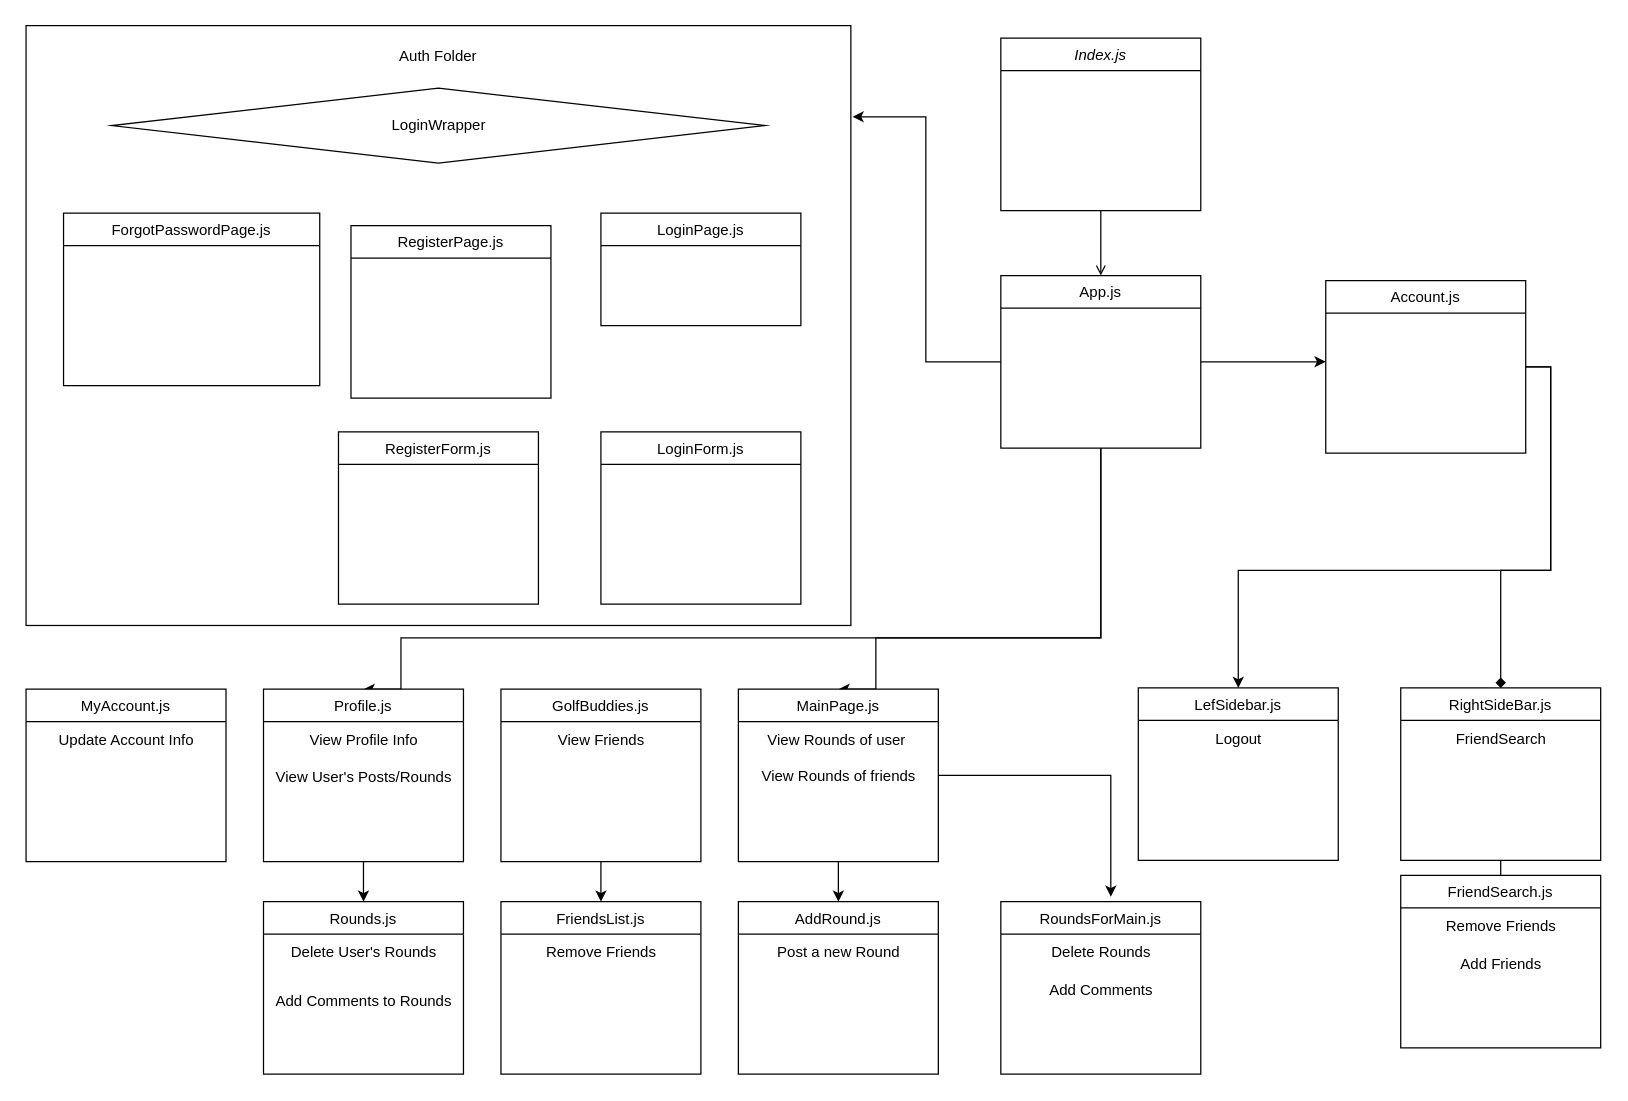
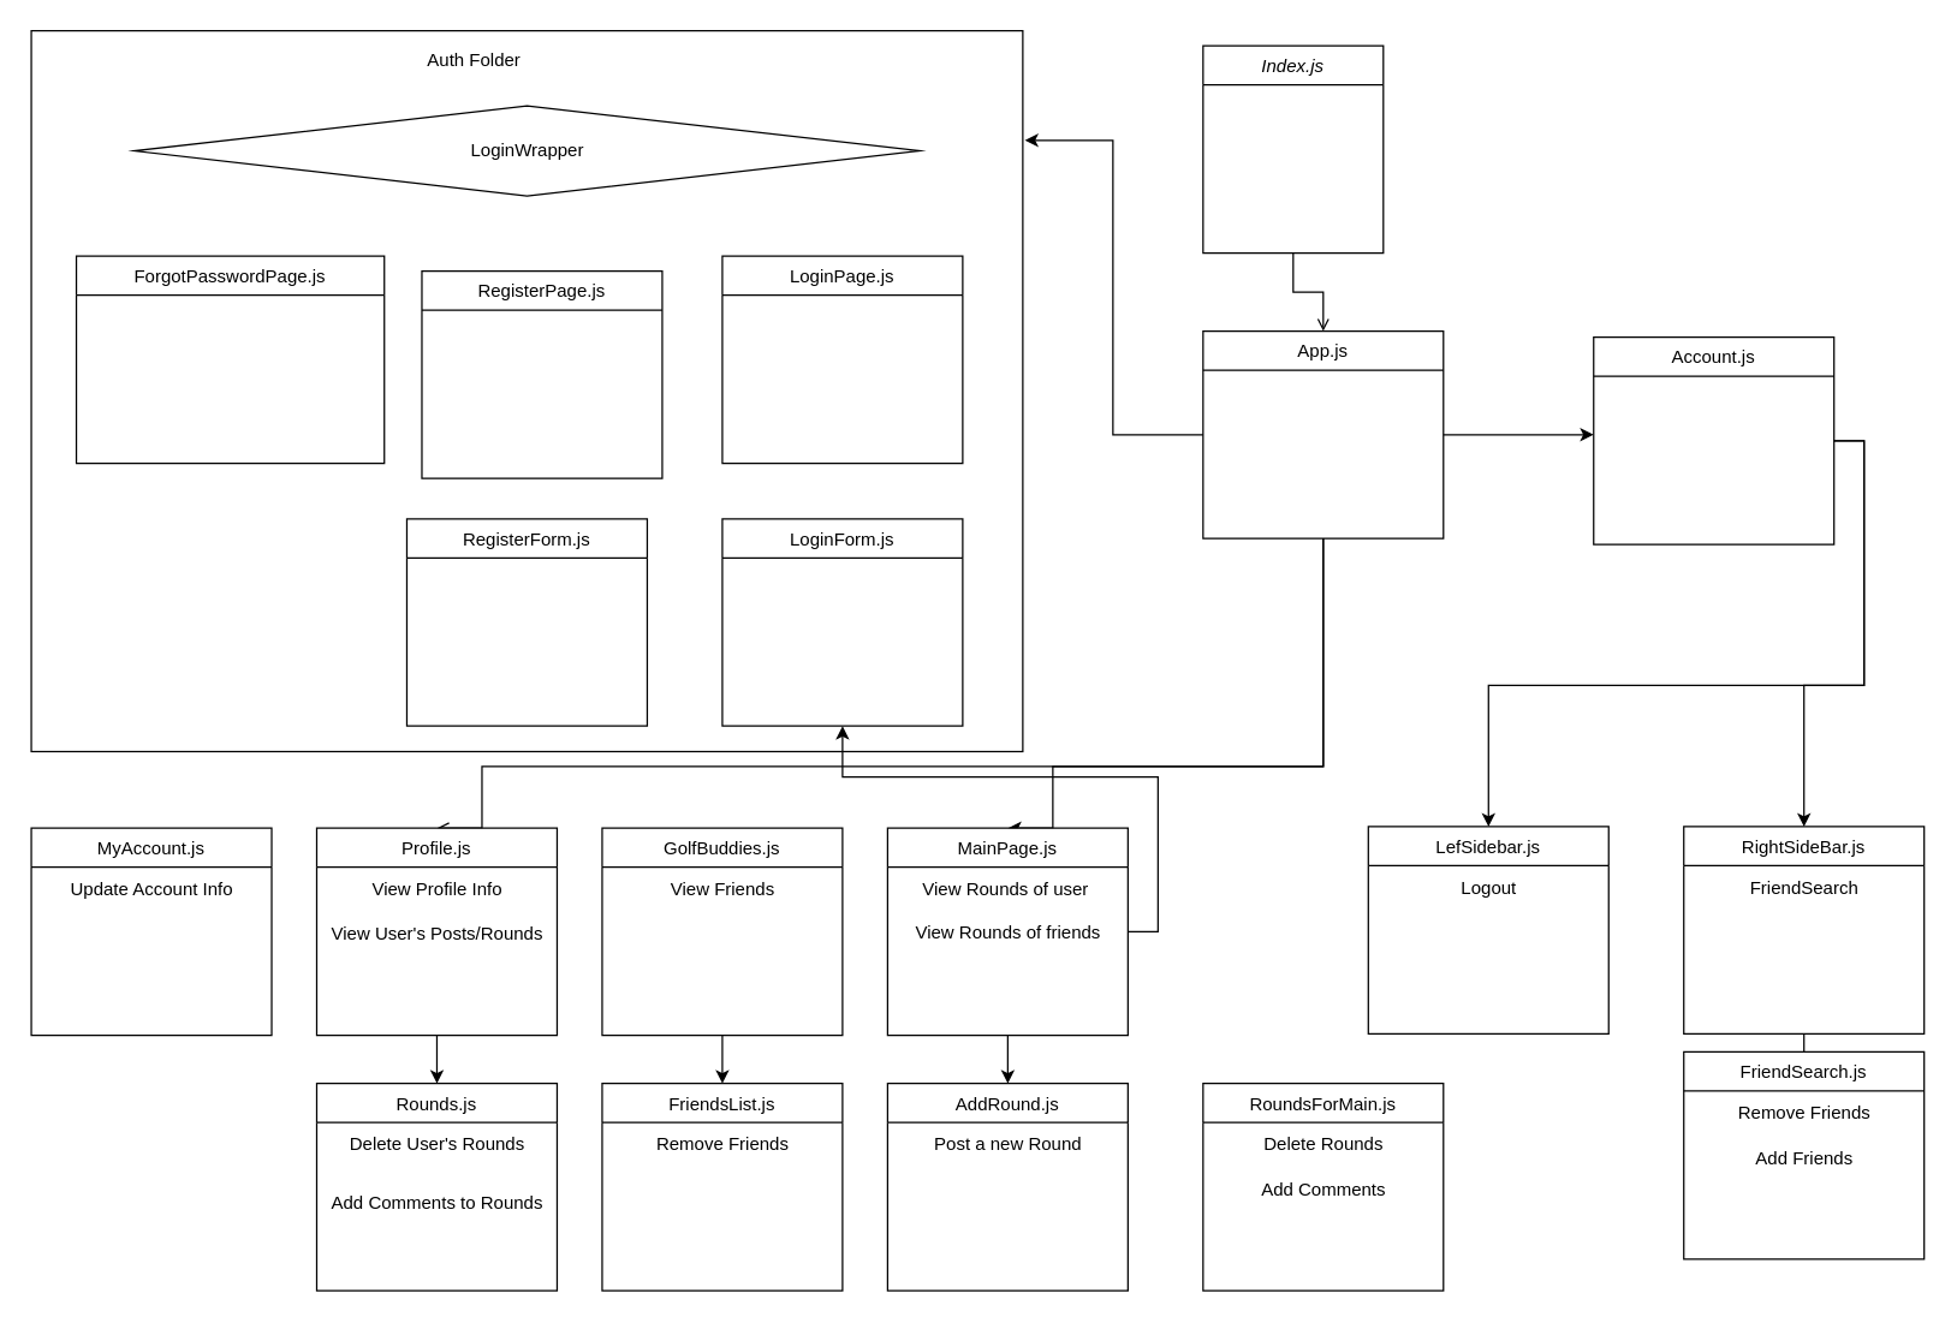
  <mxCell id="0" />
  <mxCell id="1" parent="0" />
  <mxCell id="2" value="" style="rounded=0;whiteSpace=wrap;html=1;" parent="1" vertex="1"><mxGeometry x="20" y="20" width="660" height="480" as="geometry" /></mxCell>
  <mxCell id="3" style="edgeStyle=orthogonalEdgeStyle;rounded=0;orthogonalLoop=1;jettySize=auto;html=1;exitX=0.5;exitY=1;exitDx=0;exitDy=0;entryX=0.5;entryY=0;entryDx=0;entryDy=0;endArrow=open;" parent="1" source="4" target="9" edge="1"><mxGeometry relative="1" as="geometry" /></mxCell>
- <mxCell id="4" value="Index.js" style="swimlane;fontStyle=2;align=center;verticalAlign=top;childLayout=stackLayout;horizontal=1;startSize=26;horizontalStack=0;resizeParent=1;resizeLast=0;collapsible=1;marginBottom=0;rounded=0;shadow=0;strokeWidth=1;" parent="1" vertex="1"><mxGeometry x="800" y="30" width="160" height="138" as="geometry"><mxRectangle x="230" y="140" width="160" height="26" as="alternateBounds" /></mxGeometry></mxCell>
+ <mxCell id="4" value="Index.js" style="swimlane;fontStyle=2;align=center;verticalAlign=top;childLayout=stackLayout;horizontal=1;startSize=26;horizontalStack=0;resizeParent=1;resizeLast=0;collapsible=1;marginBottom=0;rounded=0;shadow=0;strokeWidth=1;" parent="1" vertex="1"><mxGeometry x="800" y="30" width="120" height="138" as="geometry"><mxRectangle x="230" y="140" width="160" height="26" as="alternateBounds" /></mxGeometry></mxCell>
  <mxCell id="5" style="edgeStyle=orthogonalEdgeStyle;rounded=0;orthogonalLoop=1;jettySize=auto;html=1;exitX=0;exitY=0.5;exitDx=0;exitDy=0;entryX=1.002;entryY=0.152;entryDx=0;entryDy=0;entryPerimeter=0;" parent="1" source="9" target="2" edge="1"><mxGeometry relative="1" as="geometry" /></mxCell>
- <mxCell id="6" style="edgeStyle=orthogonalEdgeStyle;rounded=0;orthogonalLoop=1;jettySize=auto;html=1;exitX=0.5;exitY=1;exitDx=0;exitDy=0;entryX=0.5;entryY=0;entryDx=0;entryDy=0;" parent="1" source="9" target="15" edge="1"><mxGeometry relative="1" as="geometry"><Array as="points"><mxPoint x="880" y="510" /><mxPoint x="320" y="510" /></Array></mxGeometry></mxCell>
+ <mxCell id="6" style="edgeStyle=orthogonalEdgeStyle;rounded=0;orthogonalLoop=1;jettySize=auto;html=1;exitX=0.5;exitY=1;exitDx=0;exitDy=0;entryX=0.5;entryY=0;entryDx=0;entryDy=0;endArrow=open;" parent="1" source="9" target="15" edge="1"><mxGeometry relative="1" as="geometry"><Array as="points"><mxPoint x="880" y="510" /><mxPoint x="320" y="510" /></Array></mxGeometry></mxCell>
  <mxCell id="7" style="edgeStyle=orthogonalEdgeStyle;rounded=0;orthogonalLoop=1;jettySize=auto;html=1;exitX=0.5;exitY=1;exitDx=0;exitDy=0;entryX=0.5;entryY=0;entryDx=0;entryDy=0;" parent="1" source="9" target="35" edge="1"><mxGeometry relative="1" as="geometry"><Array as="points"><mxPoint x="880" y="510" /><mxPoint x="700" y="510" /></Array></mxGeometry></mxCell>
  <mxCell id="8" style="edgeStyle=orthogonalEdgeStyle;rounded=0;orthogonalLoop=1;jettySize=auto;html=1;exitX=1;exitY=0.5;exitDx=0;exitDy=0;" parent="1" source="9" edge="1"><mxGeometry relative="1" as="geometry"><mxPoint x="1060" y="289" as="targetPoint" /></mxGeometry></mxCell>
  <mxCell id="9" value="App.js" style="swimlane;fontStyle=0;align=center;verticalAlign=top;childLayout=stackLayout;horizontal=1;startSize=26;horizontalStack=0;resizeParent=1;resizeLast=0;collapsible=1;marginBottom=0;rounded=0;shadow=0;strokeWidth=1;" parent="1" vertex="1"><mxGeometry x="800" y="220" width="160" height="138" as="geometry"><mxRectangle x="130" y="380" width="160" height="26" as="alternateBounds" /></mxGeometry></mxCell>
  <mxCell id="10" value="ForgotPasswordPage.js" style="swimlane;fontStyle=0;align=center;verticalAlign=top;childLayout=stackLayout;horizontal=1;startSize=26;horizontalStack=0;resizeParent=1;resizeLast=0;collapsible=1;marginBottom=0;rounded=0;shadow=0;strokeWidth=1;" parent="1" vertex="1"><mxGeometry x="50" y="170" width="205" height="138" as="geometry"><mxRectangle x="130" y="380" width="160" height="26" as="alternateBounds" /></mxGeometry></mxCell>
  <mxCell id="11" style="edgeStyle=orthogonalEdgeStyle;rounded=0;orthogonalLoop=1;jettySize=auto;html=1;exitX=1;exitY=0.5;exitDx=0;exitDy=0;entryX=0.5;entryY=0;entryDx=0;entryDy=0;" parent="1" source="13" target="23" edge="1"><mxGeometry relative="1" as="geometry" /></mxCell>
- <mxCell id="12" style="edgeStyle=orthogonalEdgeStyle;rounded=0;orthogonalLoop=1;jettySize=auto;html=1;exitX=1;exitY=0.5;exitDx=0;exitDy=0;entryX=0.5;entryY=0;entryDx=0;entryDy=0;endArrow=diamond;" parent="1" source="13" target="26" edge="1"><mxGeometry relative="1" as="geometry" /></mxCell>
+ <mxCell id="12" style="edgeStyle=orthogonalEdgeStyle;rounded=0;orthogonalLoop=1;jettySize=auto;html=1;exitX=1;exitY=0.5;exitDx=0;exitDy=0;entryX=0.5;entryY=0;entryDx=0;entryDy=0;" parent="1" source="13" target="26" edge="1"><mxGeometry relative="1" as="geometry" /></mxCell>
  <mxCell id="13" value="Account.js" style="swimlane;fontStyle=0;align=center;verticalAlign=top;childLayout=stackLayout;horizontal=1;startSize=26;horizontalStack=0;resizeParent=1;resizeLast=0;collapsible=1;marginBottom=0;rounded=0;shadow=0;strokeWidth=1;" parent="1" vertex="1"><mxGeometry x="1060" y="224" width="160" height="138" as="geometry"><mxRectangle x="130" y="380" width="160" height="26" as="alternateBounds" /></mxGeometry></mxCell>
  <mxCell id="14" style="edgeStyle=orthogonalEdgeStyle;rounded=0;orthogonalLoop=1;jettySize=auto;html=1;exitX=0.5;exitY=1;exitDx=0;exitDy=0;entryX=0.5;entryY=0;entryDx=0;entryDy=0;" parent="1" source="15" target="47" edge="1"><mxGeometry relative="1" as="geometry" /></mxCell>
  <mxCell id="15" value="Profile.js" style="swimlane;fontStyle=0;align=center;verticalAlign=top;childLayout=stackLayout;horizontal=1;startSize=26;horizontalStack=0;resizeParent=1;resizeLast=0;collapsible=1;marginBottom=0;rounded=0;shadow=0;strokeWidth=1;" parent="1" vertex="1"><mxGeometry x="210" y="551" width="160" height="138" as="geometry"><mxRectangle x="130" y="380" width="160" height="26" as="alternateBounds" /></mxGeometry></mxCell>
  <mxCell id="16" value="View Profile Info" style="text;html=1;align=center;verticalAlign=middle;resizable=0;points=[];autosize=1;strokeColor=none;fillColor=none;" parent="15" vertex="1"><mxGeometry y="26" width="160" height="30" as="geometry" /></mxCell>
  <mxCell id="17" value="View User's Posts/Rounds" style="text;html=1;align=center;verticalAlign=middle;resizable=0;points=[];autosize=1;strokeColor=none;fillColor=none;" parent="15" vertex="1"><mxGeometry y="56" width="160" height="30" as="geometry" /></mxCell>
  <mxCell id="18" value="RegisterPage.js" style="swimlane;fontStyle=0;align=center;verticalAlign=top;childLayout=stackLayout;horizontal=1;startSize=26;horizontalStack=0;resizeParent=1;resizeLast=0;collapsible=1;marginBottom=0;rounded=0;shadow=0;strokeWidth=1;" parent="1" vertex="1"><mxGeometry x="280" y="180" width="160" height="138" as="geometry"><mxRectangle x="130" y="380" width="160" height="26" as="alternateBounds" /></mxGeometry></mxCell>
- <mxCell id="19" value="LoginPage.js" style="swimlane;fontStyle=0;align=center;verticalAlign=top;childLayout=stackLayout;horizontal=1;startSize=26;horizontalStack=0;resizeParent=1;resizeLast=0;collapsible=1;marginBottom=0;rounded=0;shadow=0;strokeWidth=1;" parent="1" vertex="1"><mxGeometry x="480" y="170" width="160" height="90" as="geometry"><mxRectangle x="130" y="380" width="160" height="26" as="alternateBounds" /></mxGeometry></mxCell>
+ <mxCell id="19" value="LoginPage.js" style="swimlane;fontStyle=0;align=center;verticalAlign=top;childLayout=stackLayout;horizontal=1;startSize=26;horizontalStack=0;resizeParent=1;resizeLast=0;collapsible=1;marginBottom=0;rounded=0;shadow=0;strokeWidth=1;" parent="1" vertex="1"><mxGeometry x="480" y="170" width="160" height="138" as="geometry"><mxRectangle x="130" y="380" width="160" height="26" as="alternateBounds" /></mxGeometry></mxCell>
  <mxCell id="20" value="RegisterForm.js" style="swimlane;fontStyle=0;align=center;verticalAlign=top;childLayout=stackLayout;horizontal=1;startSize=26;horizontalStack=0;resizeParent=1;resizeLast=0;collapsible=1;marginBottom=0;rounded=0;shadow=0;strokeWidth=1;" parent="1" vertex="1"><mxGeometry x="270" y="345" width="160" height="138" as="geometry"><mxRectangle x="130" y="380" width="160" height="26" as="alternateBounds" /></mxGeometry></mxCell>
  <mxCell id="21" value="LoginForm.js" style="swimlane;fontStyle=0;align=center;verticalAlign=top;childLayout=stackLayout;horizontal=1;startSize=26;horizontalStack=0;resizeParent=1;resizeLast=0;collapsible=1;marginBottom=0;rounded=0;shadow=0;strokeWidth=1;" parent="1" vertex="1"><mxGeometry x="480" y="345" width="160" height="138" as="geometry"><mxRectangle x="130" y="380" width="160" height="26" as="alternateBounds" /></mxGeometry></mxCell>
  <mxCell id="22" value="LoginWrapper" style="rhombus;whiteSpace=wrap;html=1;" parent="1" vertex="1"><mxGeometry x="88.5" y="70" width="523" height="60" as="geometry" /></mxCell>
  <mxCell id="23" value="LefSidebar.js" style="swimlane;fontStyle=0;align=center;verticalAlign=top;childLayout=stackLayout;horizontal=1;startSize=26;horizontalStack=0;resizeParent=1;resizeLast=0;collapsible=1;marginBottom=0;rounded=0;shadow=0;strokeWidth=1;" parent="1" vertex="1"><mxGeometry x="910" y="550" width="160" height="138" as="geometry"><mxRectangle x="130" y="380" width="160" height="26" as="alternateBounds" /></mxGeometry></mxCell>
  <mxCell id="24" value="Logout" style="text;html=1;align=center;verticalAlign=middle;resizable=0;points=[];autosize=1;strokeColor=none;fillColor=none;" parent="23" vertex="1"><mxGeometry y="26" width="160" height="30" as="geometry" /></mxCell>
  <mxCell id="25" style="edgeStyle=orthogonalEdgeStyle;rounded=0;orthogonalLoop=1;jettySize=auto;html=1;exitX=0.5;exitY=1;exitDx=0;exitDy=0;entryX=0.5;entryY=0;entryDx=0;entryDy=0;" parent="1" source="26" edge="1"><mxGeometry relative="1" as="geometry"><mxPoint x="1200" y="720" as="targetPoint" /></mxGeometry></mxCell>
  <mxCell id="26" value="RightSideBar.js" style="swimlane;fontStyle=0;align=center;verticalAlign=top;childLayout=stackLayout;horizontal=1;startSize=26;horizontalStack=0;resizeParent=1;resizeLast=0;collapsible=1;marginBottom=0;rounded=0;shadow=0;strokeWidth=1;" parent="1" vertex="1"><mxGeometry x="1120" y="550" width="160" height="138" as="geometry"><mxRectangle x="130" y="380" width="160" height="26" as="alternateBounds" /></mxGeometry></mxCell>
  <mxCell id="27" value="FriendSearch" style="text;html=1;align=center;verticalAlign=middle;resizable=0;points=[];autosize=1;strokeColor=none;fillColor=none;" parent="26" vertex="1"><mxGeometry y="26" width="160" height="30" as="geometry" /></mxCell>
  <mxCell id="28" style="edgeStyle=orthogonalEdgeStyle;rounded=0;orthogonalLoop=1;jettySize=auto;html=1;exitX=0.5;exitY=1;exitDx=0;exitDy=0;entryX=0.5;entryY=0;entryDx=0;entryDy=0;" parent="1" source="29" target="45" edge="1"><mxGeometry relative="1" as="geometry" /></mxCell>
  <mxCell id="29" value="GolfBuddies.js" style="swimlane;fontStyle=0;align=center;verticalAlign=top;childLayout=stackLayout;horizontal=1;startSize=26;horizontalStack=0;resizeParent=1;resizeLast=0;collapsible=1;marginBottom=0;rounded=0;shadow=0;strokeWidth=1;" parent="1" vertex="1"><mxGeometry x="400" y="551" width="160" height="138" as="geometry"><mxRectangle x="130" y="380" width="160" height="26" as="alternateBounds" /></mxGeometry></mxCell>
  <mxCell id="30" value="View Friends" style="text;html=1;align=center;verticalAlign=middle;resizable=0;points=[];autosize=1;strokeColor=none;fillColor=none;" parent="29" vertex="1"><mxGeometry y="26" width="160" height="30" as="geometry" /></mxCell>
  <mxCell id="31" value="MyAccount.js" style="swimlane;fontStyle=0;align=center;verticalAlign=top;childLayout=stackLayout;horizontal=1;startSize=26;horizontalStack=0;resizeParent=1;resizeLast=0;collapsible=1;marginBottom=0;rounded=0;shadow=0;strokeWidth=1;" parent="1" vertex="1"><mxGeometry x="20" y="551" width="160" height="138" as="geometry"><mxRectangle x="130" y="380" width="160" height="26" as="alternateBounds" /></mxGeometry></mxCell>
  <mxCell id="32" value="Update Account Info" style="text;html=1;align=center;verticalAlign=middle;resizable=0;points=[];autosize=1;strokeColor=none;fillColor=none;" parent="31" vertex="1"><mxGeometry y="26" width="160" height="30" as="geometry" /></mxCell>
  <mxCell id="33" style="edgeStyle=orthogonalEdgeStyle;rounded=0;orthogonalLoop=1;jettySize=auto;html=1;exitX=0.5;exitY=1;exitDx=0;exitDy=0;entryX=0.5;entryY=0;entryDx=0;entryDy=0;" parent="1" source="35" target="40" edge="1"><mxGeometry relative="1" as="geometry" /></mxCell>
- <mxCell id="34" style="edgeStyle=orthogonalEdgeStyle;rounded=0;orthogonalLoop=1;jettySize=auto;html=1;exitX=1;exitY=0.5;exitDx=0;exitDy=0;entryX=0.55;entryY=-0.029;entryDx=0;entryDy=0;entryPerimeter=0;" parent="1" source="35" target="42" edge="1"><mxGeometry relative="1" as="geometry" /></mxCell>
+ <mxCell id="34" style="edgeStyle=orthogonalEdgeStyle;rounded=0;orthogonalLoop=1;jettySize=auto;html=1;exitX=1;exitY=0.5;exitDx=0;exitDy=0;" parent="1" source="35" target="21" edge="1"><mxGeometry relative="1" as="geometry" /></mxCell>
  <mxCell id="35" value="MainPage.js" style="swimlane;fontStyle=0;align=center;verticalAlign=top;childLayout=stackLayout;horizontal=1;startSize=26;horizontalStack=0;resizeParent=1;resizeLast=0;collapsible=1;marginBottom=0;rounded=0;shadow=0;strokeWidth=1;" parent="1" vertex="1"><mxGeometry x="590" y="551" width="160" height="138" as="geometry"><mxRectangle x="130" y="380" width="160" height="26" as="alternateBounds" /></mxGeometry></mxCell>
  <mxCell id="36" value="View Rounds of user&amp;nbsp;" style="text;html=1;align=center;verticalAlign=middle;resizable=0;points=[];autosize=1;strokeColor=none;fillColor=none;" parent="35" vertex="1"><mxGeometry y="26" width="160" height="30" as="geometry" /></mxCell>
  <mxCell id="37" value="FriendSearch.js&#10;" style="swimlane;fontStyle=0;align=center;verticalAlign=top;childLayout=stackLayout;horizontal=1;startSize=26;horizontalStack=0;resizeParent=1;resizeLast=0;collapsible=1;marginBottom=0;rounded=0;shadow=0;strokeWidth=1;" parent="1" vertex="1"><mxGeometry x="1120" y="700" width="160" height="138" as="geometry"><mxRectangle x="130" y="380" width="160" height="26" as="alternateBounds" /></mxGeometry></mxCell>
  <mxCell id="38" value="Remove Friends" style="text;html=1;align=center;verticalAlign=middle;resizable=0;points=[];autosize=1;strokeColor=none;fillColor=none;" parent="37" vertex="1"><mxGeometry y="26" width="160" height="30" as="geometry" /></mxCell>
  <mxCell id="39" value="Add Friends" style="text;html=1;align=center;verticalAlign=middle;resizable=0;points=[];autosize=1;strokeColor=none;fillColor=none;" parent="37" vertex="1"><mxGeometry y="56" width="160" height="30" as="geometry" /></mxCell>
  <mxCell id="40" value="AddRound.js" style="swimlane;fontStyle=0;align=center;verticalAlign=top;childLayout=stackLayout;horizontal=1;startSize=26;horizontalStack=0;resizeParent=1;resizeLast=0;collapsible=1;marginBottom=0;rounded=0;shadow=0;strokeWidth=1;" parent="1" vertex="1"><mxGeometry x="590" y="721" width="160" height="138" as="geometry"><mxRectangle x="130" y="380" width="160" height="26" as="alternateBounds" /></mxGeometry></mxCell>
  <mxCell id="41" value="Post a new Round" style="text;html=1;align=center;verticalAlign=middle;resizable=0;points=[];autosize=1;strokeColor=none;fillColor=none;" parent="40" vertex="1"><mxGeometry y="26" width="160" height="30" as="geometry" /></mxCell>
  <mxCell id="42" value="RoundsForMain.js" style="swimlane;fontStyle=0;align=center;verticalAlign=top;childLayout=stackLayout;horizontal=1;startSize=26;horizontalStack=0;resizeParent=1;resizeLast=0;collapsible=1;marginBottom=0;rounded=0;shadow=0;strokeWidth=1;" parent="1" vertex="1"><mxGeometry x="800" y="721" width="160" height="138" as="geometry"><mxRectangle x="130" y="380" width="160" height="26" as="alternateBounds" /></mxGeometry></mxCell>
  <mxCell id="43" value="Delete Rounds" style="text;html=1;align=center;verticalAlign=middle;resizable=0;points=[];autosize=1;strokeColor=none;fillColor=none;" parent="42" vertex="1"><mxGeometry y="26" width="160" height="30" as="geometry" /></mxCell>
  <mxCell id="44" value="Add Comments" style="text;html=1;align=center;verticalAlign=middle;resizable=0;points=[];autosize=1;strokeColor=none;fillColor=none;" parent="42" vertex="1"><mxGeometry y="56" width="160" height="30" as="geometry" /></mxCell>
  <mxCell id="45" value="FriendsList.js&#10;" style="swimlane;fontStyle=0;align=center;verticalAlign=top;childLayout=stackLayout;horizontal=1;startSize=26;horizontalStack=0;resizeParent=1;resizeLast=0;collapsible=1;marginBottom=0;rounded=0;shadow=0;strokeWidth=1;" parent="1" vertex="1"><mxGeometry x="400" y="721" width="160" height="138" as="geometry"><mxRectangle x="130" y="380" width="160" height="26" as="alternateBounds" /></mxGeometry></mxCell>
  <mxCell id="46" value="Remove Friends" style="text;html=1;align=center;verticalAlign=middle;resizable=0;points=[];autosize=1;strokeColor=none;fillColor=none;" parent="45" vertex="1"><mxGeometry y="26" width="160" height="30" as="geometry" /></mxCell>
  <mxCell id="47" value="Rounds.js&#10;" style="swimlane;fontStyle=0;align=center;verticalAlign=top;childLayout=stackLayout;horizontal=1;startSize=26;horizontalStack=0;resizeParent=1;resizeLast=0;collapsible=1;marginBottom=0;rounded=0;shadow=0;strokeWidth=1;" parent="1" vertex="1"><mxGeometry x="210" y="721" width="160" height="138" as="geometry"><mxRectangle x="130" y="380" width="160" height="26" as="alternateBounds" /></mxGeometry></mxCell>
  <mxCell id="48" value="Delete User's Rounds" style="text;html=1;align=center;verticalAlign=middle;resizable=0;points=[];autosize=1;strokeColor=none;fillColor=none;" parent="47" vertex="1"><mxGeometry y="26" width="160" height="30" as="geometry" /></mxCell>
  <mxCell id="49" value="Add Comments to Rounds" style="text;html=1;align=center;verticalAlign=middle;resizable=0;points=[];autosize=1;strokeColor=none;fillColor=none;" parent="1" vertex="1"><mxGeometry x="210" y="786" width="160" height="30" as="geometry" /></mxCell>
  <mxCell id="50" value="View Rounds of friends" style="text;html=1;align=center;verticalAlign=middle;resizable=0;points=[];autosize=1;strokeColor=none;fillColor=none;" parent="1" vertex="1"><mxGeometry x="595" y="606" width="150" height="30" as="geometry" /></mxCell>
- <mxCell id="51" value="Auth Folder" style="text;html=1;strokeColor=none;fillColor=none;align=center;verticalAlign=middle;whiteSpace=wrap;rounded=0;" parent="1" vertex="1"><mxGeometry x="290" y="30" width="120" height="30" as="geometry" /></mxCell>
+ <mxCell id="51" value="Auth Folder" style="text;html=1;strokeColor=none;fillColor=none;align=center;verticalAlign=middle;whiteSpace=wrap;rounded=0;" parent="1" vertex="1"><mxGeometry x="255" y="25" width="120" height="30" as="geometry" /></mxCell>
